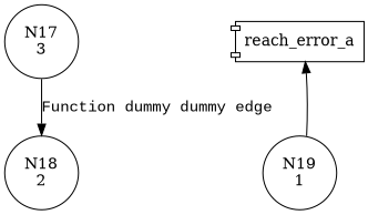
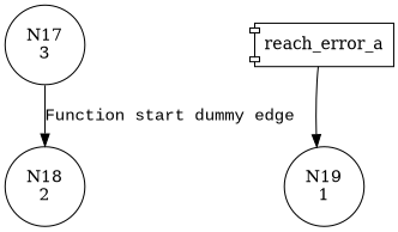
  digraph {
    node [shape=circle]
    edge [fontname="Courier New"]
    n1 [label="N17\n3"]
    n2 [label="N18\n2"]
    n3 [label=reach_error_a shape=component]
    n4 [label="N19\n1"]
-   n1 -> n2 [label="Function dummy dummy edge"]
-   n4 -> n3
+   n1 -> n2 [label="Function start dummy edge"]
+   n3 -> n4
  }
